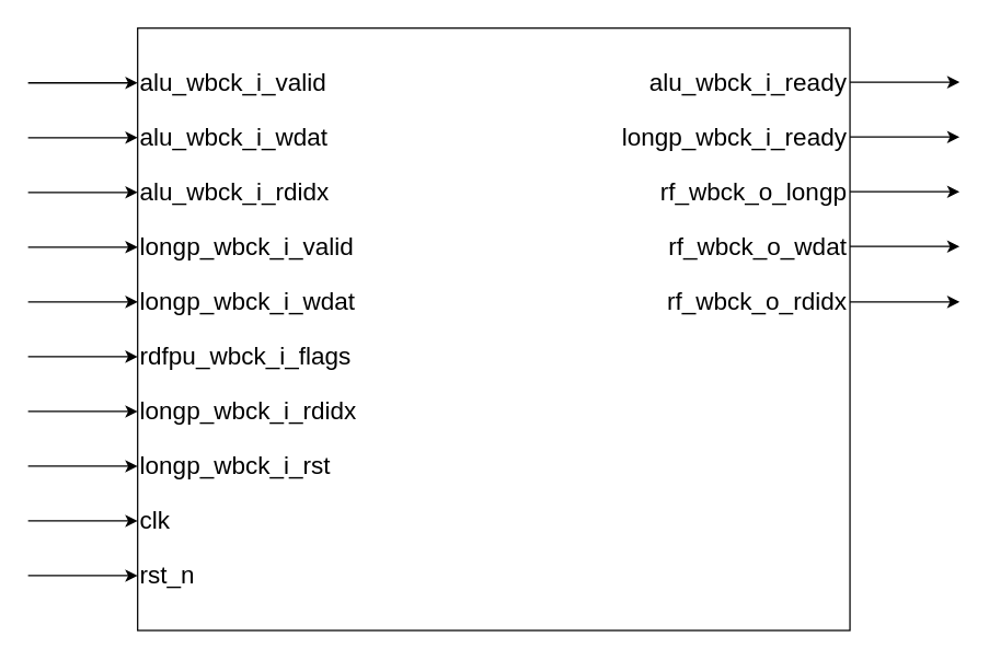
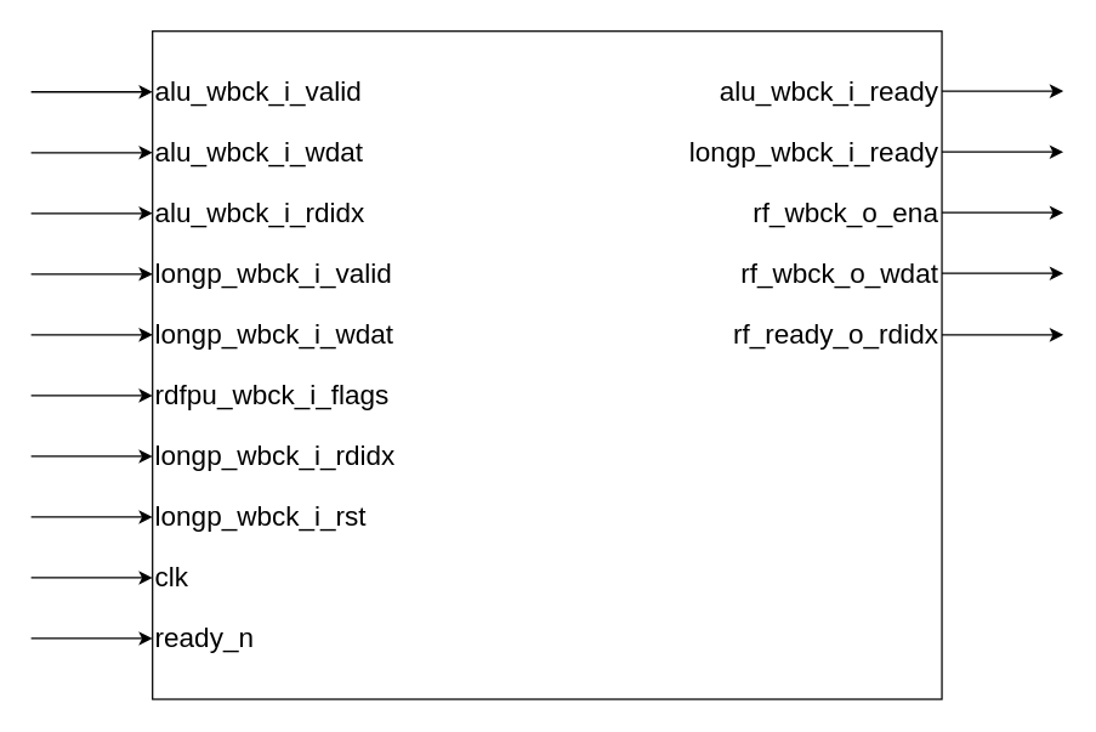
  <mxCell id="0" />
  <mxCell id="1" parent="0" />
  <mxCell id="2" value="" style="rounded=0;whiteSpace=wrap;html=1;" parent="1" vertex="1"><mxGeometry x="100" y="20" width="520" height="440" as="geometry" /></mxCell>
  <mxCell id="3" value="" style="endArrow=classic;html=1;rounded=0;" parent="1" edge="1"><mxGeometry width="50" height="50" relative="1" as="geometry"><mxPoint x="20" y="60" as="sourcePoint" /><mxPoint x="100" y="60" as="targetPoint" /></mxGeometry></mxCell>
  <mxCell id="4" value="&lt;span style=&quot;font-size: 18px;&quot;&gt;alu_wbck_i_valid&lt;/span&gt;" style="text;html=1;align=left;verticalAlign=middle;whiteSpace=wrap;rounded=0;" parent="1" vertex="1"><mxGeometry x="100" y="40" width="200" height="40" as="geometry" /></mxCell>
  <mxCell id="5" value="" style="endArrow=classic;html=1;rounded=0;" parent="1" edge="1"><mxGeometry width="50" height="50" relative="1" as="geometry"><mxPoint x="620" y="59.5" as="sourcePoint" /><mxPoint x="700" y="59.5" as="targetPoint" /></mxGeometry></mxCell>
  <mxCell id="6" value="" style="endArrow=classic;html=1;rounded=0;" parent="1" edge="1"><mxGeometry width="50" height="50" relative="1" as="geometry"><mxPoint x="20" y="100" as="sourcePoint" /><mxPoint x="100" y="100" as="targetPoint" /></mxGeometry></mxCell>
  <mxCell id="7" value="" style="endArrow=classic;html=1;rounded=0;" parent="1" edge="1"><mxGeometry width="50" height="50" relative="1" as="geometry"><mxPoint x="20" y="140" as="sourcePoint" /><mxPoint x="100" y="140" as="targetPoint" /></mxGeometry></mxCell>
  <mxCell id="8" value="" style="endArrow=classic;html=1;rounded=0;" parent="1" edge="1"><mxGeometry width="50" height="50" relative="1" as="geometry"><mxPoint x="20" y="180" as="sourcePoint" /><mxPoint x="100" y="180" as="targetPoint" /></mxGeometry></mxCell>
  <mxCell id="9" value="" style="endArrow=classic;html=1;rounded=0;" parent="1" edge="1"><mxGeometry width="50" height="50" relative="1" as="geometry"><mxPoint x="20" y="220" as="sourcePoint" /><mxPoint x="100" y="220" as="targetPoint" /></mxGeometry></mxCell>
  <mxCell id="10" value="" style="endArrow=classic;html=1;rounded=0;" parent="1" edge="1"><mxGeometry width="50" height="50" relative="1" as="geometry"><mxPoint x="20" y="260" as="sourcePoint" /><mxPoint x="100" y="260" as="targetPoint" /></mxGeometry></mxCell>
  <mxCell id="11" value="" style="endArrow=classic;html=1;rounded=0;" parent="1" edge="1"><mxGeometry width="50" height="50" relative="1" as="geometry"><mxPoint x="20" y="300" as="sourcePoint" /><mxPoint x="100" y="300" as="targetPoint" /></mxGeometry></mxCell>
  <mxCell id="12" value="" style="endArrow=classic;html=1;rounded=0;" parent="1" edge="1"><mxGeometry width="50" height="50" relative="1" as="geometry"><mxPoint x="20" y="340" as="sourcePoint" /><mxPoint x="100" y="340" as="targetPoint" /></mxGeometry></mxCell>
  <mxCell id="13" value="" style="endArrow=classic;html=1;rounded=0;" parent="1" edge="1"><mxGeometry width="50" height="50" relative="1" as="geometry"><mxPoint x="20" y="380" as="sourcePoint" /><mxPoint x="100" y="380" as="targetPoint" /></mxGeometry></mxCell>
  <mxCell id="14" value="" style="endArrow=classic;html=1;rounded=0;" parent="1" edge="1"><mxGeometry width="50" height="50" relative="1" as="geometry"><mxPoint x="20" y="420" as="sourcePoint" /><mxPoint x="100" y="420" as="targetPoint" /></mxGeometry></mxCell>
  <mxCell id="15" value="" style="endArrow=classic;html=1;rounded=0;" parent="1" edge="1"><mxGeometry width="50" height="50" relative="1" as="geometry"><mxPoint x="620" y="99.5" as="sourcePoint" /><mxPoint x="700" y="99.5" as="targetPoint" /></mxGeometry></mxCell>
  <mxCell id="16" value="" style="endArrow=classic;html=1;rounded=0;" parent="1" edge="1"><mxGeometry width="50" height="50" relative="1" as="geometry"><mxPoint x="620" y="139.5" as="sourcePoint" /><mxPoint x="700" y="139.5" as="targetPoint" /></mxGeometry></mxCell>
  <mxCell id="17" value="" style="endArrow=classic;html=1;rounded=0;" parent="1" edge="1"><mxGeometry width="50" height="50" relative="1" as="geometry"><mxPoint x="620" y="179.5" as="sourcePoint" /><mxPoint x="700" y="179.5" as="targetPoint" /></mxGeometry></mxCell>
  <mxCell id="18" value="" style="endArrow=classic;html=1;rounded=0;" parent="1" edge="1"><mxGeometry width="50" height="50" relative="1" as="geometry"><mxPoint x="620" y="220" as="sourcePoint" /><mxPoint x="700" y="220" as="targetPoint" /></mxGeometry></mxCell>
  <mxCell id="19" value="&lt;span style=&quot;font-size: 18px;&quot;&gt;alu_wbck_i_ready&lt;/span&gt;" style="text;html=1;align=right;verticalAlign=middle;whiteSpace=wrap;rounded=0;" vertex="1" parent="1"><mxGeometry x="420" y="40" width="200" height="40" as="geometry" /></mxCell>
  <mxCell id="20" value="&lt;span style=&quot;font-size: 18px;&quot;&gt;alu_wbck_i_wdat&lt;/span&gt;" style="text;html=1;align=left;verticalAlign=middle;whiteSpace=wrap;rounded=0;" vertex="1" parent="1"><mxGeometry x="100" y="80" width="200" height="40" as="geometry" /></mxCell>
  <mxCell id="21" value="&lt;span style=&quot;font-size: 18px;&quot;&gt;longp_wbck_i_ready&lt;/span&gt;" style="text;html=1;align=right;verticalAlign=middle;whiteSpace=wrap;rounded=0;" vertex="1" parent="1"><mxGeometry x="420" y="80" width="200" height="40" as="geometry" /></mxCell>
  <mxCell id="22" value="&lt;span style=&quot;font-size: 18px;&quot;&gt;alu_wbck_i_rdidx&lt;/span&gt;" style="text;html=1;align=left;verticalAlign=middle;whiteSpace=wrap;rounded=0;" vertex="1" parent="1"><mxGeometry x="100" y="120" width="200" height="40" as="geometry" /></mxCell>
- <mxCell id="23" value="&lt;span style=&quot;font-size: 18px;&quot;&gt;rf_wbck_o_longp&lt;/span&gt;" style="text;html=1;align=right;verticalAlign=middle;whiteSpace=wrap;rounded=0;" vertex="1" parent="1"><mxGeometry x="420" y="120" width="200" height="40" as="geometry" /></mxCell>
+ <mxCell id="23" value="&lt;span style=&quot;font-size: 18px;&quot;&gt;rf_wbck_o_ena&lt;/span&gt;" style="text;html=1;align=right;verticalAlign=middle;whiteSpace=wrap;rounded=0;" vertex="1" parent="1"><mxGeometry x="420" y="120" width="200" height="40" as="geometry" /></mxCell>
  <mxCell id="24" value="&lt;span style=&quot;font-size: 18px;&quot;&gt;longp_wbck_i_valid&lt;/span&gt;" style="text;html=1;align=left;verticalAlign=middle;whiteSpace=wrap;rounded=0;" vertex="1" parent="1"><mxGeometry x="100" y="160" width="200" height="40" as="geometry" /></mxCell>
  <mxCell id="25" value="&lt;span style=&quot;font-size: 18px;&quot;&gt;rf_wbck_o_wdat&lt;/span&gt;" style="text;html=1;align=right;verticalAlign=middle;whiteSpace=wrap;rounded=0;" vertex="1" parent="1"><mxGeometry x="420" y="160" width="200" height="40" as="geometry" /></mxCell>
  <mxCell id="26" value="&lt;span style=&quot;font-size: 18px;&quot;&gt;longp_wbck_i_wdat&lt;/span&gt;" style="text;html=1;align=left;verticalAlign=middle;whiteSpace=wrap;rounded=0;" vertex="1" parent="1"><mxGeometry x="100" y="200" width="200" height="40" as="geometry" /></mxCell>
- <mxCell id="27" value="&lt;span style=&quot;font-size: 18px;&quot;&gt;rf_wbck_o_rdidx&lt;/span&gt;" style="text;html=1;align=right;verticalAlign=middle;whiteSpace=wrap;rounded=0;" vertex="1" parent="1"><mxGeometry x="420" y="200" width="200" height="40" as="geometry" /></mxCell>
+ <mxCell id="27" value="&lt;span style=&quot;font-size: 18px;&quot;&gt;rf_ready_o_rdidx&lt;/span&gt;" style="text;html=1;align=right;verticalAlign=middle;whiteSpace=wrap;rounded=0;" vertex="1" parent="1"><mxGeometry x="420" y="200" width="200" height="40" as="geometry" /></mxCell>
  <mxCell id="28" value="&lt;span style=&quot;font-size: 18px;&quot;&gt;rdfpu_wbck_i_flags&lt;/span&gt;" style="text;html=1;align=left;verticalAlign=middle;whiteSpace=wrap;rounded=0;" vertex="1" parent="1"><mxGeometry x="100" y="240" width="200" height="40" as="geometry" /></mxCell>
  <mxCell id="29" value="&lt;span style=&quot;font-size: 18px;&quot;&gt;longp_wbck_i_rdidx&lt;/span&gt;" style="text;html=1;align=left;verticalAlign=middle;whiteSpace=wrap;rounded=0;" vertex="1" parent="1"><mxGeometry x="100" y="280" width="200" height="40" as="geometry" /></mxCell>
  <mxCell id="30" value="&lt;span style=&quot;font-size: 18px;&quot;&gt;longp_wbck_i_rst&lt;/span&gt;" style="text;html=1;align=left;verticalAlign=middle;whiteSpace=wrap;rounded=0;" vertex="1" parent="1"><mxGeometry x="100" y="320" width="200" height="40" as="geometry" /></mxCell>
  <mxCell id="31" value="&lt;span style=&quot;font-size: 18px;&quot;&gt;clk&lt;/span&gt;" style="text;html=1;align=left;verticalAlign=middle;whiteSpace=wrap;rounded=0;" vertex="1" parent="1"><mxGeometry x="100" y="360" width="200" height="40" as="geometry" /></mxCell>
- <mxCell id="32" value="&lt;span style=&quot;font-size: 18px;&quot;&gt;rst_n&lt;/span&gt;" style="text;html=1;align=left;verticalAlign=middle;whiteSpace=wrap;rounded=0;" vertex="1" parent="1"><mxGeometry x="100" y="400" width="200" height="40" as="geometry" /></mxCell>
+ <mxCell id="32" value="&lt;span style=&quot;font-size: 18px;&quot;&gt;ready_n&lt;/span&gt;" style="text;html=1;align=left;verticalAlign=middle;whiteSpace=wrap;rounded=0;" vertex="1" parent="1"><mxGeometry x="100" y="400" width="200" height="40" as="geometry" /></mxCell>
